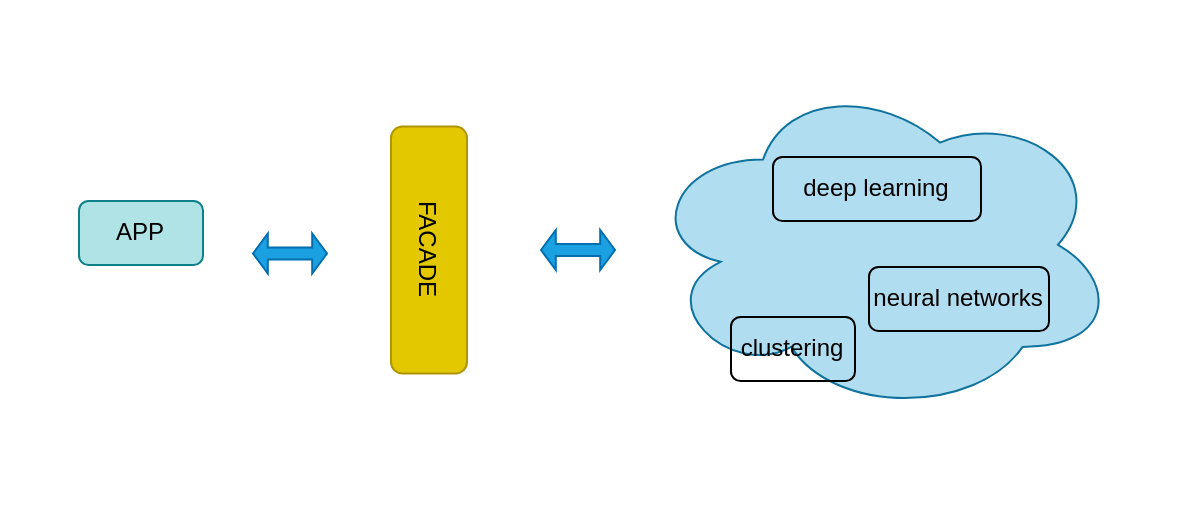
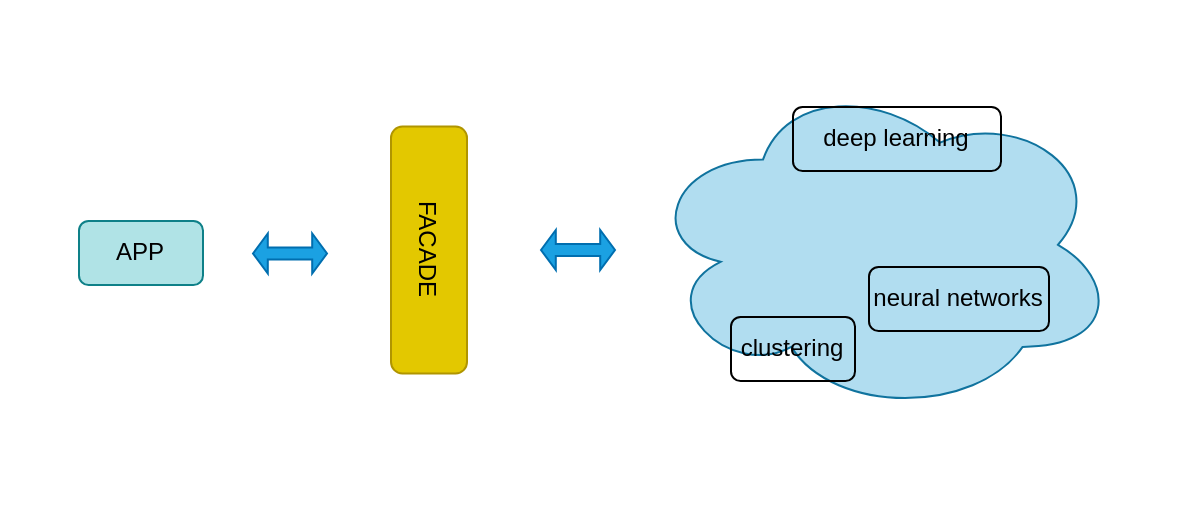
  <mxCell id="0" />
  <mxCell id="1" parent="0" />
- <mxCell id="2" value="&lt;font color=&quot;#000000&quot;&gt;APP&lt;/font&gt;" style="rounded=1;whiteSpace=wrap;html=1;fillColor=#b0e3e6;strokeColor=#0e8088;" vertex="1" parent="1"><mxGeometry x="39" y="100" width="62" height="32" as="geometry" /></mxCell>
+ <mxCell id="2" value="&lt;font color=&quot;#000000&quot;&gt;APP&lt;/font&gt;" style="rounded=1;whiteSpace=wrap;html=1;fillColor=#b0e3e6;strokeColor=#0e8088;" vertex="1" parent="1"><mxGeometry x="39" y="110" width="62" height="32" as="geometry" /></mxCell>
  <mxCell id="3" value="" style="ellipse;shape=cloud;whiteSpace=wrap;html=1;fillColor=#b1ddf0;strokeColor=#10739e;" vertex="1" parent="1"><mxGeometry x="322" y="36.75" width="236" height="170.25" as="geometry" /></mxCell>
  <mxCell id="4" value="&lt;font color=&quot;#000000&quot;&gt;FACADE&lt;/font&gt;" style="rounded=1;whiteSpace=wrap;html=1;rotation=90;fillColor=#e3c800;strokeColor=#B09500;fontColor=#000000;" vertex="1" parent="1"><mxGeometry x="152.25" y="105.5" width="123.5" height="38" as="geometry" /></mxCell>
  <mxCell id="5" value="" style="shape=doubleArrow;whiteSpace=wrap;html=1;fillColor=#1ba1e2;fontColor=#ffffff;strokeColor=#006EAF;" vertex="1" parent="1"><mxGeometry x="270" y="114.5" width="37" height="20" as="geometry" /></mxCell>
  <mxCell id="6" value="" style="shape=doubleArrow;whiteSpace=wrap;html=1;fillColor=#1ba1e2;fontColor=#ffffff;strokeColor=#006EAF;" vertex="1" parent="1"><mxGeometry x="126" y="116.25" width="37" height="20" as="geometry" /></mxCell>
- <mxCell id="7" value="&lt;font color=&quot;#000000&quot;&gt;deep learning&lt;/font&gt;" style="rounded=1;whiteSpace=wrap;html=1;fillColor=none;strokeColor=#000000;" vertex="1" parent="1"><mxGeometry x="386" y="78" width="104" height="32" as="geometry" /></mxCell>
+ <mxCell id="7" value="&lt;font color=&quot;#000000&quot;&gt;deep learning&lt;/font&gt;" style="rounded=1;whiteSpace=wrap;html=1;fillColor=none;strokeColor=#000000;" vertex="1" parent="1"><mxGeometry x="396" y="53" width="104" height="32" as="geometry" /></mxCell>
  <mxCell id="8" value="&lt;font color=&quot;#000000&quot;&gt;clustering&lt;/font&gt;" style="rounded=1;whiteSpace=wrap;html=1;fillColor=none;strokeColor=#000000;" vertex="1" parent="1"><mxGeometry x="365" y="158" width="62" height="32" as="geometry" /></mxCell>
  <mxCell id="9" value="&lt;font color=&quot;#000000&quot;&gt;neural networks&lt;/font&gt;" style="rounded=1;whiteSpace=wrap;html=1;fillColor=none;strokeColor=#000000;" vertex="1" parent="1"><mxGeometry x="434" y="133" width="90" height="32" as="geometry" /></mxCell>
  <mxCell id="10" value="" style="rounded=0;whiteSpace=wrap;html=1;strokeColor=#FFFFFF;fontColor=#000000;fillColor=none;" vertex="1" parent="1"><mxGeometry x="20" y="20" width="551" height="216" as="geometry" /></mxCell>
